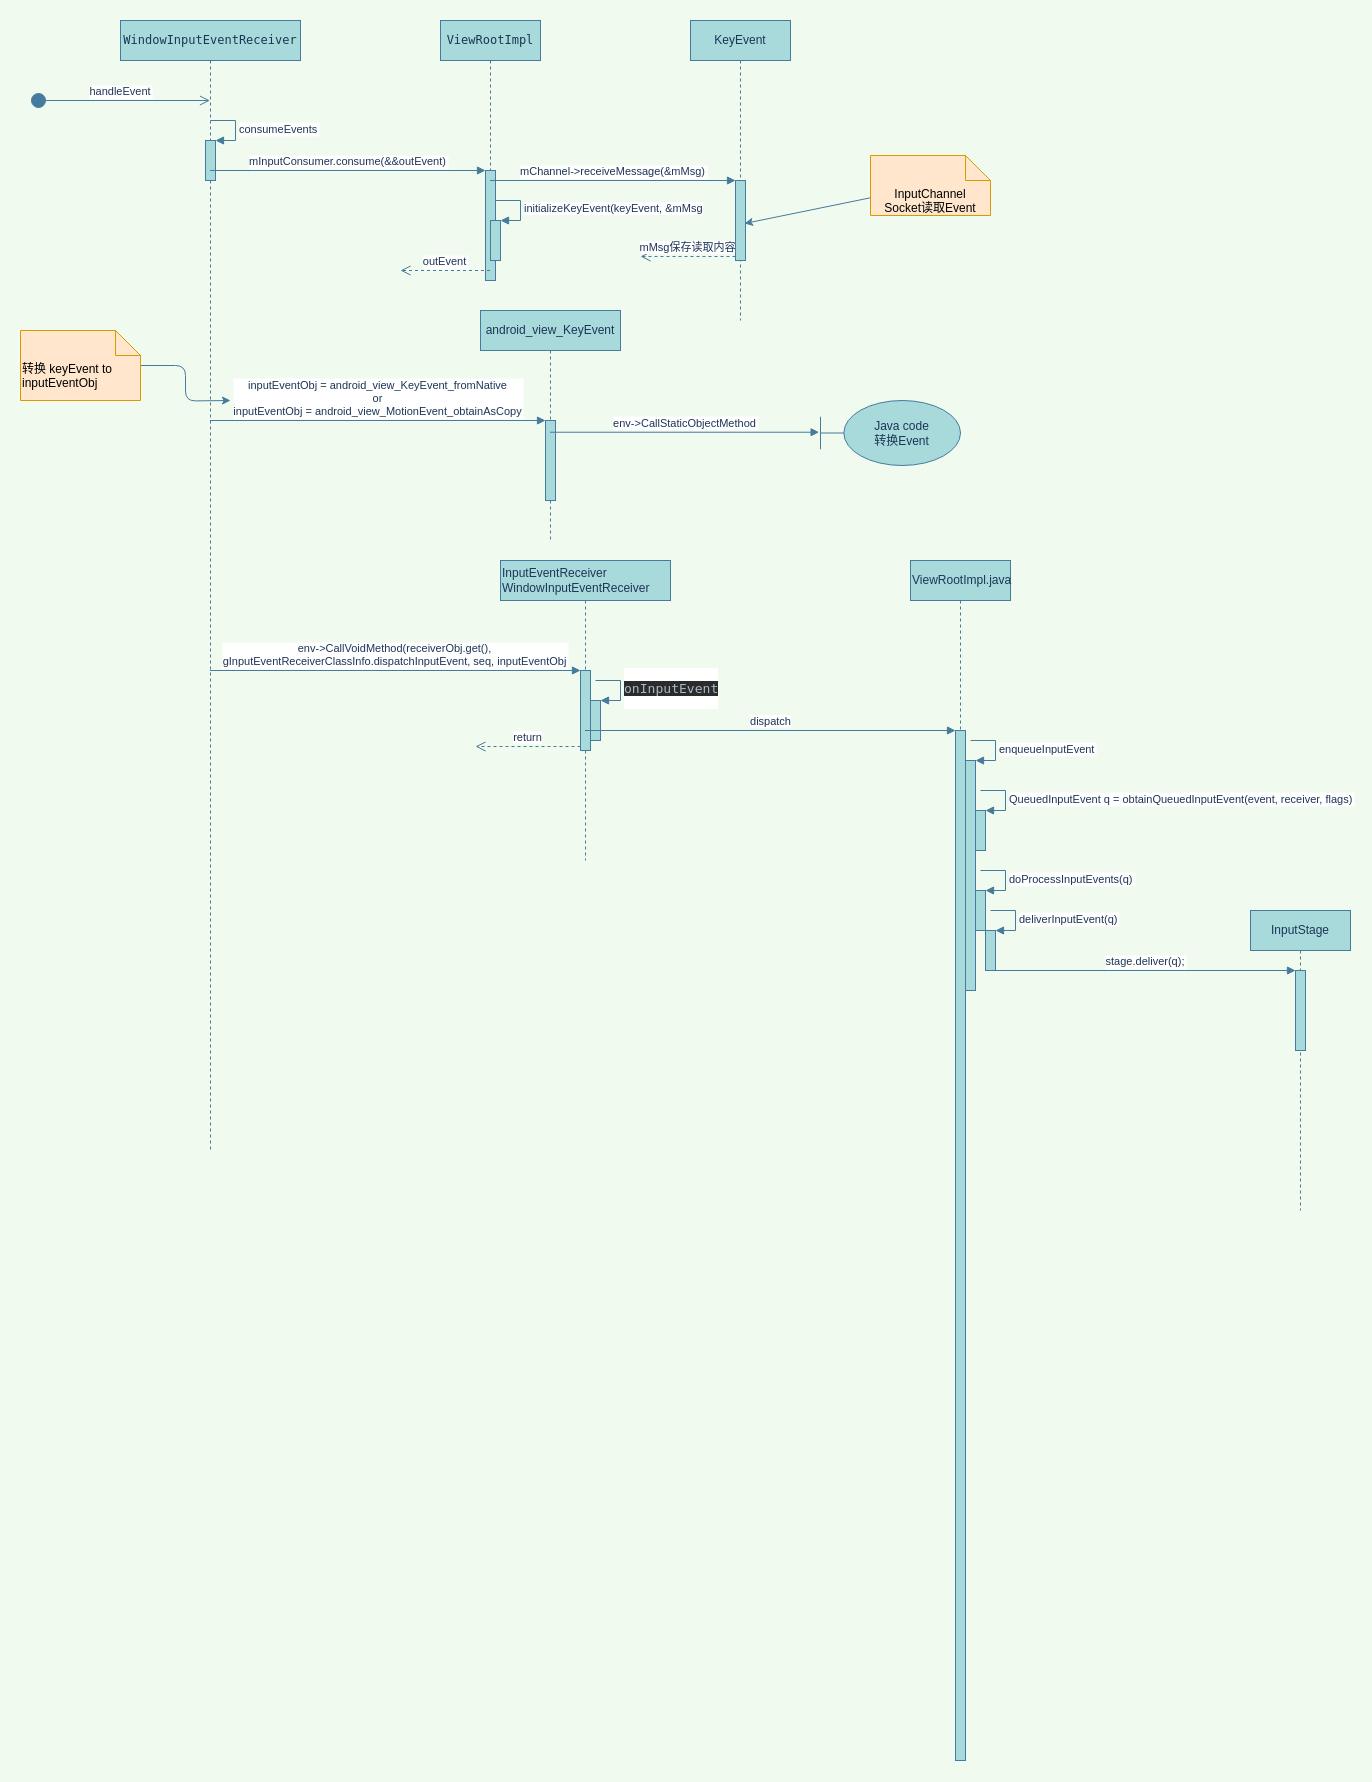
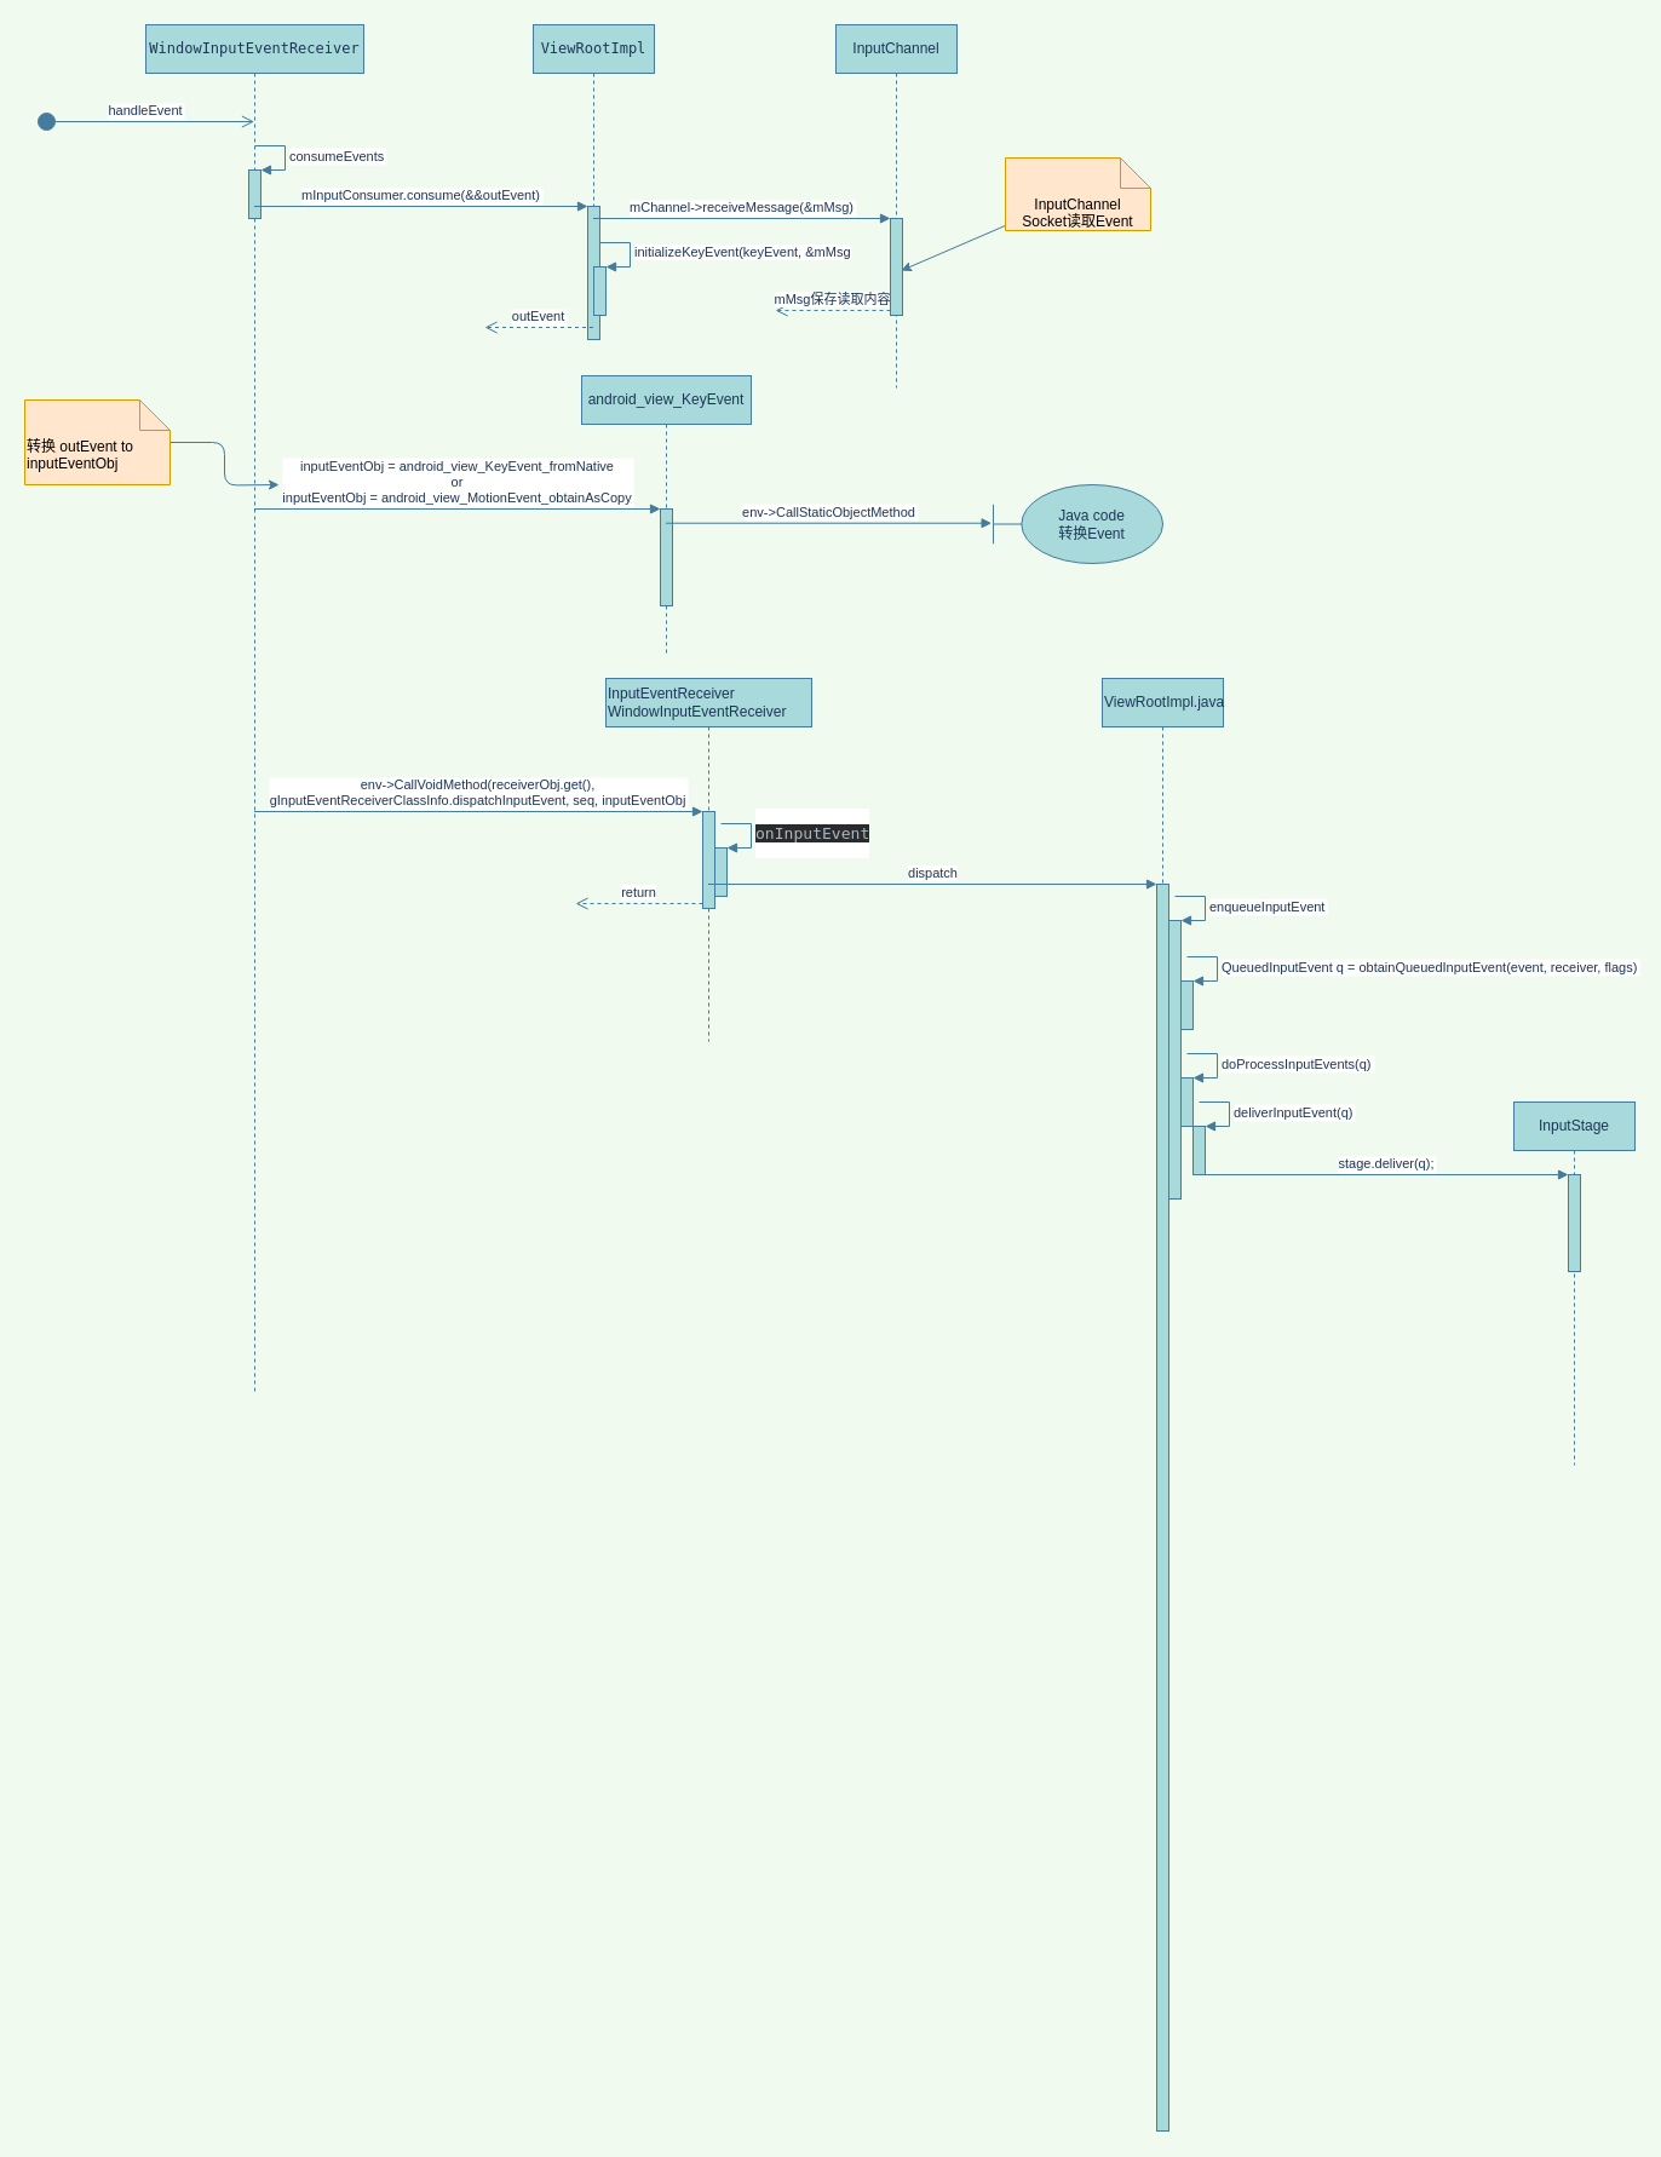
  <mxCell id="0" />
  <mxCell id="1" parent="0" />
  <mxCell id="2" value="&lt;pre class=&quot;line-numbers  language-cpp&quot;&gt;&lt;code class=&quot;  language-cpp&quot;&gt;WindowInputEventReceiver&lt;span class=&quot;token operator&quot;&gt;&lt;/span&gt;&lt;/code&gt;&lt;/pre&gt;" style="shape=umlLifeline;perimeter=lifelinePerimeter;whiteSpace=wrap;html=1;container=1;collapsible=0;recursiveResize=0;outlineConnect=0;rounded=0;sketch=0;strokeColor=#457B9D;fillColor=#A8DADC;fontColor=#1D3557;" vertex="1" parent="1"><mxGeometry x="120" y="20" width="180" height="1130" as="geometry" /></mxCell>
  <mxCell id="3" value="handleEvent" style="verticalAlign=bottom;startArrow=circle;startFill=1;endArrow=open;startSize=6;endSize=8;strokeColor=#457B9D;fillColor=#A8DADC;fontColor=#1D3557;" edge="1" parent="2" target="2"><mxGeometry width="80" relative="1" as="geometry"><mxPoint x="-90" y="80" as="sourcePoint" /><mxPoint x="80" y="80" as="targetPoint" /></mxGeometry></mxCell>
  <mxCell id="4" value="" style="html=1;points=[];perimeter=orthogonalPerimeter;rounded=0;sketch=0;strokeColor=#457B9D;fillColor=#A8DADC;fontColor=#1D3557;" vertex="1" parent="2"><mxGeometry x="85" y="120" width="10" height="40" as="geometry" /></mxCell>
  <mxCell id="5" value="consumeEvents" style="edgeStyle=orthogonalEdgeStyle;align=left;spacingLeft=2;endArrow=block;rounded=0;entryX=1;entryY=0;strokeColor=#457B9D;fillColor=#A8DADC;fontColor=#1D3557;" edge="1" target="4" parent="2"><mxGeometry relative="1" as="geometry"><mxPoint x="90" y="100" as="sourcePoint" /><Array as="points"><mxPoint x="115" y="100" /></Array></mxGeometry></mxCell>
  <mxCell id="6" value="&lt;pre class=&quot;line-numbers  language-cpp&quot;&gt;&lt;code class=&quot;  language-cpp&quot;&gt;ViewRootImpl&lt;/code&gt;&lt;/pre&gt;" style="shape=umlLifeline;perimeter=lifelinePerimeter;whiteSpace=wrap;html=1;container=1;collapsible=0;recursiveResize=0;outlineConnect=0;rounded=0;sketch=0;strokeColor=#457B9D;fillColor=#A8DADC;fontColor=#1D3557;" vertex="1" parent="1"><mxGeometry x="440" y="20" width="100" height="260" as="geometry" /></mxCell>
  <mxCell id="7" value="" style="html=1;points=[];perimeter=orthogonalPerimeter;rounded=0;sketch=0;strokeColor=#457B9D;fillColor=#A8DADC;fontColor=#1D3557;" vertex="1" parent="6"><mxGeometry x="45" y="150" width="10" height="110" as="geometry" /></mxCell>
  <mxCell id="8" value="mInputConsumer.consume(&amp;&amp;outEvent)" style="verticalAlign=bottom;endArrow=block;entryX=0;entryY=0;strokeColor=#457B9D;fillColor=#A8DADC;fontColor=#1D3557;" edge="1" target="7" parent="1" source="2"><mxGeometry relative="1" as="geometry"><mxPoint x="415" y="170" as="sourcePoint" /></mxGeometry></mxCell>
  <mxCell id="9" value="android_view_KeyEvent" style="shape=umlLifeline;perimeter=lifelinePerimeter;whiteSpace=wrap;container=1;collapsible=0;recursiveResize=0;outlineConnect=0;rounded=0;sketch=0;strokeColor=#457B9D;fillColor=#A8DADC;fontColor=#1D3557;" vertex="1" parent="1"><mxGeometry x="480" y="310" width="140" height="230" as="geometry" /></mxCell>
  <mxCell id="10" value="" style="html=1;points=[];perimeter=orthogonalPerimeter;rounded=0;sketch=0;strokeColor=#457B9D;fillColor=#A8DADC;fontColor=#1D3557;" vertex="1" parent="9"><mxGeometry x="65" y="110" width="10" height="80" as="geometry" /></mxCell>
  <mxCell id="11" value="inputEventObj = android_view_KeyEvent_fromNative&#10;or&#10;inputEventObj = android_view_MotionEvent_obtainAsCopy" style="verticalAlign=bottom;endArrow=block;entryX=0;entryY=0;strokeColor=#457B9D;fillColor=#A8DADC;fontColor=#1D3557;align=center;" edge="1" target="10" parent="1" source="2"><mxGeometry relative="1" as="geometry"><mxPoint x="495" y="420" as="sourcePoint" /></mxGeometry></mxCell>
  <mxCell id="12" value="env-&gt;CallStaticObjectMethod" style="verticalAlign=bottom;endArrow=block;strokeColor=#457B9D;fillColor=#A8DADC;fontColor=#1D3557;align=center;entryX=-0.01;entryY=0.488;entryDx=0;entryDy=0;entryPerimeter=0;" edge="1" target="13" parent="1" source="9"><mxGeometry relative="1" as="geometry"><mxPoint x="600" y="440" as="sourcePoint" /><mxPoint x="820" y="440" as="targetPoint" /></mxGeometry></mxCell>
  <mxCell id="13" value="Java code&lt;br&gt;转换Event" style="shape=umlBoundary;whiteSpace=wrap;html=1;rounded=0;sketch=0;strokeColor=#457B9D;fillColor=#A8DADC;fontColor=#1D3557;" vertex="1" parent="1"><mxGeometry x="820" y="400" width="140" height="65" as="geometry" /></mxCell>
- <mxCell id="14" value="KeyEvent" style="shape=umlLifeline;perimeter=lifelinePerimeter;whiteSpace=wrap;container=1;collapsible=0;recursiveResize=0;outlineConnect=0;rounded=0;sketch=0;strokeColor=#457B9D;fillColor=#A8DADC;fontColor=#1D3557;" vertex="1" parent="1"><mxGeometry x="690" y="20" width="100" height="300" as="geometry" /></mxCell>
+ <mxCell id="14" value="InputChannel" style="shape=umlLifeline;perimeter=lifelinePerimeter;whiteSpace=wrap;container=1;collapsible=0;recursiveResize=0;outlineConnect=0;rounded=0;sketch=0;strokeColor=#457B9D;fillColor=#A8DADC;fontColor=#1D3557;" vertex="1" parent="1"><mxGeometry x="690" y="20" width="100" height="300" as="geometry" /></mxCell>
  <mxCell id="15" value="" style="html=1;points=[];perimeter=orthogonalPerimeter;rounded=0;sketch=0;strokeColor=#457B9D;fillColor=#A8DADC;fontColor=#1D3557;" vertex="1" parent="14"><mxGeometry x="45" y="160" width="10" height="80" as="geometry" /></mxCell>
  <mxCell id="16" value="mMsg保存读取内容" style="html=1;verticalAlign=bottom;endArrow=open;dashed=1;endSize=8;exitX=0;exitY=0.95;strokeColor=#457B9D;fillColor=#A8DADC;fontColor=#1D3557;align=center;" edge="1" source="15" parent="14"><mxGeometry relative="1" as="geometry"><mxPoint x="-50" y="236" as="targetPoint" /></mxGeometry></mxCell>
  <mxCell id="17" value="mChannel-&gt;receiveMessage(&amp;mMsg)" style="verticalAlign=bottom;endArrow=block;entryX=0;entryY=0;strokeColor=#457B9D;fillColor=#A8DADC;fontColor=#1D3557;align=center;" edge="1" target="15" parent="1" source="6"><mxGeometry relative="1" as="geometry"><mxPoint x="665" y="180" as="sourcePoint" /></mxGeometry></mxCell>
  <mxCell id="18" value="" style="html=1;points=[];perimeter=orthogonalPerimeter;rounded=0;sketch=0;strokeColor=#457B9D;fillColor=#A8DADC;fontColor=#1D3557;" vertex="1" parent="1"><mxGeometry x="490" y="220" width="10" height="40" as="geometry" /></mxCell>
  <mxCell id="19" value="initializeKeyEvent(keyEvent, &amp;amp;mMsg" style="edgeStyle=orthogonalEdgeStyle;html=1;align=left;spacingLeft=2;endArrow=block;rounded=0;entryX=1;entryY=0;strokeColor=#457B9D;fillColor=#A8DADC;fontColor=#1D3557;" edge="1" target="18" parent="1"><mxGeometry relative="1" as="geometry"><mxPoint x="495" y="200" as="sourcePoint" /><Array as="points"><mxPoint x="520" y="200" /></Array></mxGeometry></mxCell>
  <mxCell id="20" value="outEvent" style="verticalAlign=bottom;endArrow=open;dashed=1;endSize=8;strokeColor=#457B9D;fillColor=#A8DADC;fontColor=#1D3557;align=center;" edge="1" source="6" parent="1"><mxGeometry relative="1" as="geometry"><mxPoint x="400" y="270" as="targetPoint" /><mxPoint x="470" y="270" as="sourcePoint" /></mxGeometry></mxCell>
  <mxCell id="21" style="edgeStyle=orthogonalEdgeStyle;curved=0;rounded=1;sketch=0;orthogonalLoop=1;jettySize=auto;html=0;strokeColor=#457B9D;fillColor=#A8DADC;fontColor=#1D3557;align=center;" edge="1" parent="1" source="22"><mxGeometry relative="1" as="geometry"><mxPoint x="230" y="400" as="targetPoint" /></mxGeometry></mxCell>
- <mxCell id="22" value="转换 keyEvent to inputEventObj" style="shape=note2;boundedLbl=1;whiteSpace=wrap;html=1;size=25;verticalAlign=top;align=left;rounded=0;sketch=0;strokeColor=#d79b00;fillColor=#ffe6cc;" vertex="1" parent="1"><mxGeometry x="20" y="330" width="120" height="70" as="geometry" /></mxCell>
+ <mxCell id="22" value="转换 outEvent to inputEventObj" style="shape=note2;boundedLbl=1;whiteSpace=wrap;html=1;size=25;verticalAlign=top;align=left;rounded=0;sketch=0;strokeColor=#d79b00;fillColor=#ffe6cc;" vertex="1" parent="1"><mxGeometry x="20" y="330" width="120" height="70" as="geometry" /></mxCell>
  <mxCell id="23" style="rounded=1;sketch=0;orthogonalLoop=1;jettySize=auto;html=0;strokeColor=#457B9D;fillColor=#A8DADC;fontColor=#1D3557;align=center;entryX=0.9;entryY=0.538;entryDx=0;entryDy=0;entryPerimeter=0;" edge="1" parent="1" source="24" target="15"><mxGeometry relative="1" as="geometry" /></mxCell>
- <mxCell id="24" value="InputChannel　Socket读取Event" style="shape=note2;boundedLbl=1;whiteSpace=wrap;html=1;size=25;verticalAlign=top;align=center;rounded=0;sketch=0;strokeColor=#d79b00;fillColor=#ffe6cc;" vertex="1" parent="1"><mxGeometry x="870" y="155" width="120" height="60" as="geometry" /></mxCell>
+ <mxCell id="24" value="InputChannel　Socket读取Event" style="shape=note2;boundedLbl=1;whiteSpace=wrap;html=1;size=25;verticalAlign=top;align=center;rounded=0;sketch=0;strokeColor=#d79b00;fillColor=#ffe6cc;" vertex="1" parent="1"><mxGeometry x="830" y="130" width="120" height="60" as="geometry" /></mxCell>
  <mxCell id="25" value="InputEventReceiver&#10;WindowInputEventReceiver" style="shape=umlLifeline;perimeter=lifelinePerimeter;whiteSpace=wrap;container=1;collapsible=0;recursiveResize=0;outlineConnect=0;rounded=0;sketch=0;strokeColor=#457B9D;fillColor=#A8DADC;fontColor=#1D3557;align=left;" vertex="1" parent="1"><mxGeometry x="500" y="560" width="170" height="300" as="geometry" /></mxCell>
  <mxCell id="26" value="" style="html=1;points=[];perimeter=orthogonalPerimeter;rounded=0;sketch=0;strokeColor=#457B9D;fillColor=#A8DADC;fontColor=#1D3557;align=left;" vertex="1" parent="25"><mxGeometry x="80" y="110" width="10" height="80" as="geometry" /></mxCell>
  <mxCell id="27" value="return" style="html=1;verticalAlign=bottom;endArrow=open;dashed=1;endSize=8;exitX=0;exitY=0.95;strokeColor=#457B9D;fillColor=#A8DADC;fontColor=#1D3557;align=center;" edge="1" source="26" parent="25"><mxGeometry relative="1" as="geometry"><mxPoint x="-25" y="186" as="targetPoint" /></mxGeometry></mxCell>
  <mxCell id="28" value="" style="html=1;points=[];perimeter=orthogonalPerimeter;rounded=0;sketch=0;strokeColor=#457B9D;fillColor=#A8DADC;fontColor=#1D3557;align=left;" vertex="1" parent="25"><mxGeometry x="90" y="140" width="10" height="40" as="geometry" /></mxCell>
  <mxCell id="29" value="&lt;pre style=&quot;background-color: #2b2b2b ; color: #a9b7c6 ; font-family: &amp;#34;dejavu sans mono&amp;#34; , monospace ; font-size: 9.8pt&quot;&gt;onInputEvent&lt;/pre&gt;" style="edgeStyle=orthogonalEdgeStyle;html=1;align=left;spacingLeft=2;endArrow=block;rounded=0;entryX=1;entryY=0;strokeColor=#457B9D;fillColor=#A8DADC;fontColor=#1D3557;" edge="1" target="28" parent="25"><mxGeometry relative="1" as="geometry"><mxPoint x="95" y="120" as="sourcePoint" /><Array as="points"><mxPoint x="120" y="120" /></Array></mxGeometry></mxCell>
  <mxCell id="30" value="env-&gt;CallVoidMethod(receiverObj.get(), &#10;gInputEventReceiverClassInfo.dispatchInputEvent, seq, inputEventObj" style="verticalAlign=bottom;endArrow=block;entryX=0;entryY=0;strokeColor=#457B9D;fillColor=#A8DADC;fontColor=#1D3557;align=center;" edge="1" target="26" parent="1" source="2"><mxGeometry relative="1" as="geometry"><mxPoint x="485" y="660" as="sourcePoint" /></mxGeometry></mxCell>
  <mxCell id="31" value="ViewRootImpl.java" style="shape=umlLifeline;perimeter=lifelinePerimeter;whiteSpace=wrap;container=1;collapsible=0;recursiveResize=0;outlineConnect=0;rounded=0;sketch=0;strokeColor=#457B9D;fillColor=#A8DADC;fontColor=#1D3557;align=left;" vertex="1" parent="1"><mxGeometry x="910" y="560" width="100" height="1200" as="geometry" /></mxCell>
  <mxCell id="32" value="" style="html=1;points=[];perimeter=orthogonalPerimeter;rounded=0;sketch=0;strokeColor=#457B9D;fillColor=#A8DADC;fontColor=#1D3557;align=left;" vertex="1" parent="31"><mxGeometry x="45" y="170" width="10" height="1030" as="geometry" /></mxCell>
  <mxCell id="33" value="" style="html=1;points=[];perimeter=orthogonalPerimeter;rounded=0;sketch=0;strokeColor=#457B9D;fillColor=#A8DADC;fontColor=#1D3557;align=left;" vertex="1" parent="31"><mxGeometry x="55" y="200" width="10" height="230" as="geometry" /></mxCell>
  <mxCell id="34" value="enqueueInputEvent" style="edgeStyle=orthogonalEdgeStyle;align=left;spacingLeft=2;endArrow=block;rounded=0;entryX=1;entryY=0;strokeColor=#457B9D;fillColor=#A8DADC;fontColor=#1D3557;" edge="1" target="33" parent="31"><mxGeometry relative="1" as="geometry"><mxPoint x="60" y="180" as="sourcePoint" /><Array as="points"><mxPoint x="85" y="180" /></Array></mxGeometry></mxCell>
  <mxCell id="35" value="" style="html=1;points=[];perimeter=orthogonalPerimeter;rounded=0;sketch=0;strokeColor=#457B9D;fillColor=#A8DADC;fontColor=#1D3557;align=left;" vertex="1" parent="31"><mxGeometry x="65" y="330" width="10" height="40" as="geometry" /></mxCell>
  <mxCell id="36" value="doProcessInputEvents(q)" style="edgeStyle=orthogonalEdgeStyle;align=left;spacingLeft=2;endArrow=block;rounded=0;entryX=1;entryY=0;strokeColor=#457B9D;fillColor=#A8DADC;fontColor=#1D3557;" edge="1" target="35" parent="31"><mxGeometry relative="1" as="geometry"><mxPoint x="70" y="310" as="sourcePoint" /><Array as="points"><mxPoint x="95" y="310" /></Array></mxGeometry></mxCell>
  <mxCell id="37" value="" style="html=1;points=[];perimeter=orthogonalPerimeter;rounded=0;sketch=0;strokeColor=#457B9D;fillColor=#A8DADC;fontColor=#1D3557;align=left;" vertex="1" parent="31"><mxGeometry x="75" y="370" width="10" height="40" as="geometry" /></mxCell>
  <mxCell id="38" value="deliverInputEvent(q)" style="edgeStyle=orthogonalEdgeStyle;align=left;spacingLeft=2;endArrow=block;rounded=0;entryX=1;entryY=0;strokeColor=#457B9D;fillColor=#A8DADC;fontColor=#1D3557;" edge="1" target="37" parent="31"><mxGeometry relative="1" as="geometry"><mxPoint x="80" y="350" as="sourcePoint" /><Array as="points"><mxPoint x="105" y="350" /></Array></mxGeometry></mxCell>
  <mxCell id="39" value="" style="html=1;points=[];perimeter=orthogonalPerimeter;rounded=0;sketch=0;strokeColor=#457B9D;fillColor=#A8DADC;fontColor=#1D3557;align=left;" vertex="1" parent="31"><mxGeometry x="65" y="250" width="10" height="40" as="geometry" /></mxCell>
  <mxCell id="40" value="QueuedInputEvent q = obtainQueuedInputEvent(event, receiver, flags)" style="edgeStyle=orthogonalEdgeStyle;align=left;spacingLeft=2;endArrow=block;rounded=0;entryX=1;entryY=0;strokeColor=#457B9D;fillColor=#A8DADC;fontColor=#1D3557;" edge="1" target="39" parent="31"><mxGeometry relative="1" as="geometry"><mxPoint x="70" y="230" as="sourcePoint" /><Array as="points"><mxPoint x="95" y="230" /></Array></mxGeometry></mxCell>
  <mxCell id="41" value="dispatch" style="html=1;verticalAlign=bottom;endArrow=block;entryX=0;entryY=0;strokeColor=#457B9D;fillColor=#A8DADC;fontColor=#1D3557;align=center;" edge="1" target="32" parent="1" source="25"><mxGeometry relative="1" as="geometry"><mxPoint x="885" y="730" as="sourcePoint" /></mxGeometry></mxCell>
  <mxCell id="42" value="InputStage" style="shape=umlLifeline;perimeter=lifelinePerimeter;whiteSpace=wrap;html=1;container=1;collapsible=0;recursiveResize=0;outlineConnect=0;rounded=0;sketch=0;strokeColor=#457B9D;fillColor=#A8DADC;fontColor=#1D3557;align=center;" vertex="1" parent="1"><mxGeometry x="1250" y="910" width="100" height="300" as="geometry" /></mxCell>
  <mxCell id="43" value="" style="html=1;points=[];perimeter=orthogonalPerimeter;rounded=0;sketch=0;strokeColor=#457B9D;fillColor=#A8DADC;fontColor=#1D3557;align=center;" vertex="1" parent="42"><mxGeometry x="45" y="60" width="10" height="80" as="geometry" /></mxCell>
  <mxCell id="44" value="stage.deliver(q);" style="verticalAlign=bottom;endArrow=block;entryX=0;entryY=0;strokeColor=#457B9D;fillColor=#A8DADC;fontColor=#1D3557;align=center;" edge="1" target="43" parent="1" source="37"><mxGeometry relative="1" as="geometry"><mxPoint x="1225" y="970" as="sourcePoint" /></mxGeometry></mxCell>
